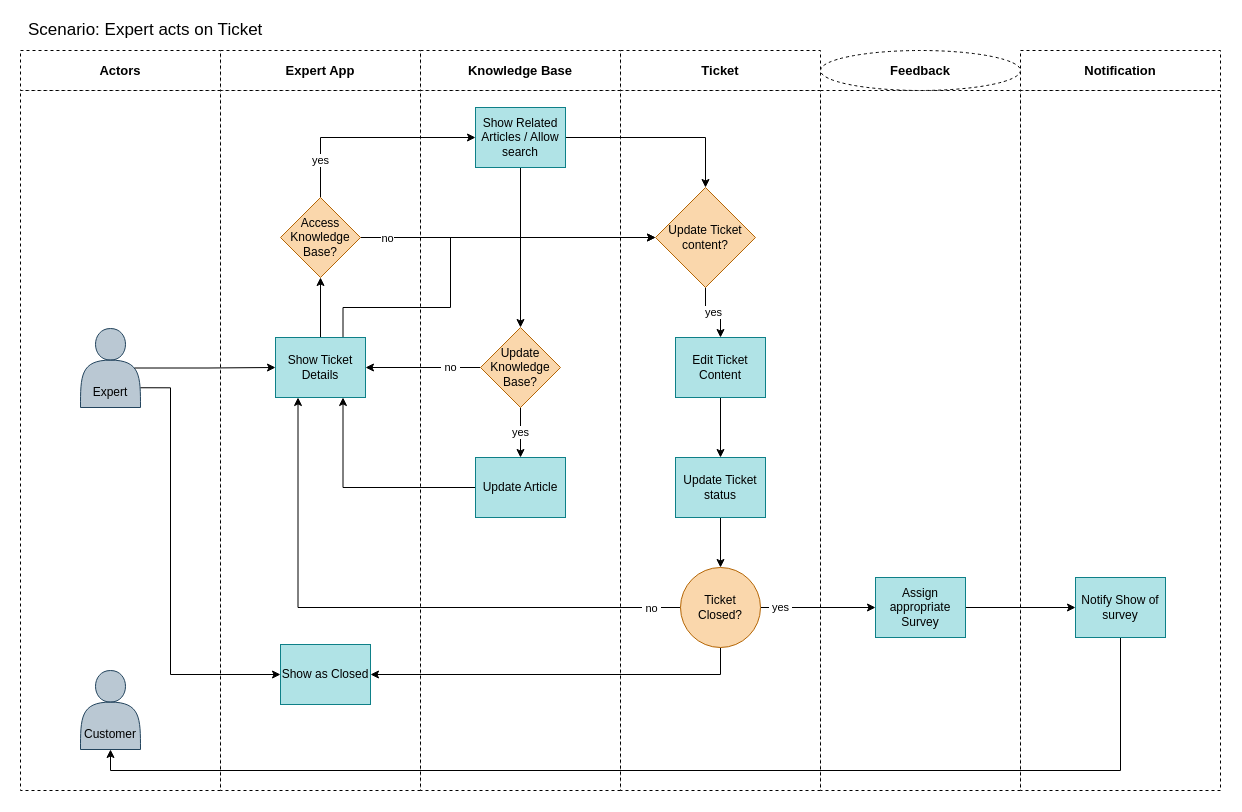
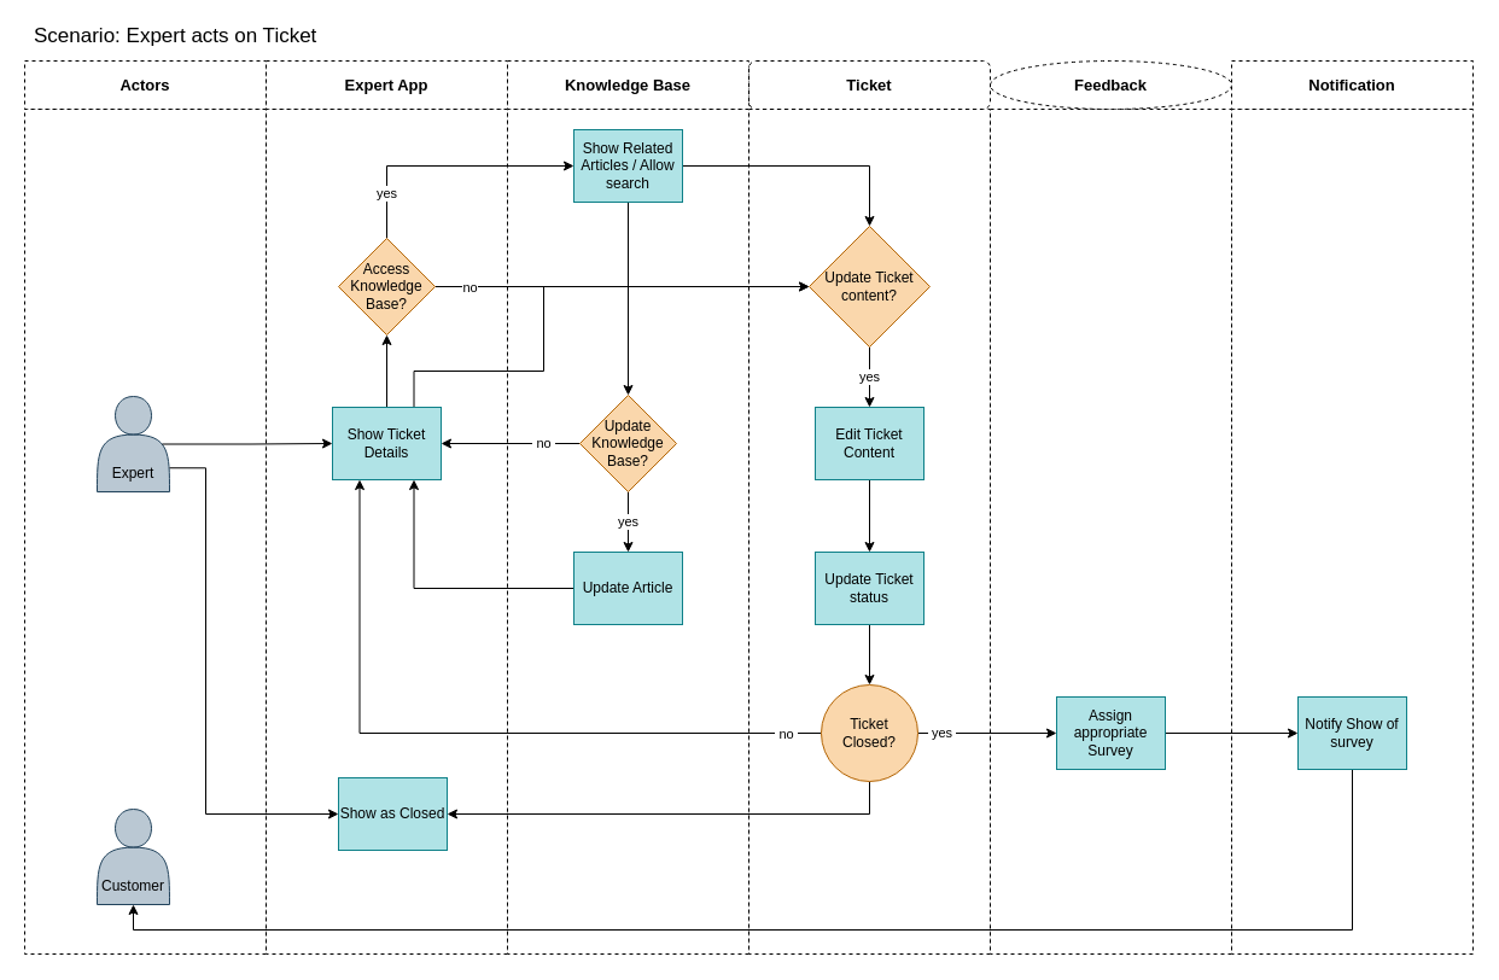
  <mxCell id="0" />
  <mxCell id="1" parent="0" />
  <mxCell id="2" value="" style="rounded=0;whiteSpace=wrap;html=1;strokeWidth=1;fontSize=12;fontColor=#000000;dashed=1;" parent="1" vertex="1"><mxGeometry x="1020" y="90" width="200" height="700" as="geometry" /></mxCell>
  <mxCell id="3" value="" style="rounded=0;whiteSpace=wrap;html=1;strokeWidth=1;fontSize=12;fontColor=#000000;dashed=1;" parent="1" vertex="1"><mxGeometry x="820" y="90" width="200" height="700" as="geometry" /></mxCell>
  <mxCell id="4" value="&lt;span style=&quot;font-size: 13px&quot;&gt;Feedback&lt;/span&gt;" style="ellipse;whiteSpace=wrap;html=1;dashed=1;fontSize=13;fontStyle=1;" parent="1" vertex="1"><mxGeometry x="820" y="50" width="200" height="40" as="geometry" /></mxCell>
  <mxCell id="5" value="" style="rounded=0;whiteSpace=wrap;html=1;strokeWidth=1;fontSize=12;fontColor=#000000;dashed=1;" parent="1" vertex="1"><mxGeometry x="220" y="90" width="200" height="700" as="geometry" /></mxCell>
  <mxCell id="6" value="" style="rounded=0;whiteSpace=wrap;html=1;strokeWidth=1;fontSize=12;fontColor=#000000;dashed=1;" parent="1" vertex="1"><mxGeometry x="420" y="90" width="200" height="700" as="geometry" /></mxCell>
  <mxCell id="7" value="" style="rounded=0;whiteSpace=wrap;html=1;strokeWidth=1;fontSize=12;fontColor=#000000;dashed=1;" parent="1" vertex="1"><mxGeometry x="620" y="90" width="200" height="700" as="geometry" /></mxCell>
  <mxCell id="8" value="" style="rounded=0;whiteSpace=wrap;html=1;strokeWidth=1;fontSize=12;fontColor=#000000;dashed=1;" parent="1" vertex="1"><mxGeometry y="90" width="200" height="700" as="geometry" x="20" /></mxCell>
  <mxCell id="9" value="Actors" style="rounded=0;whiteSpace=wrap;html=1;dashed=1;fontSize=13;fontStyle=1;" parent="1" vertex="1"><mxGeometry y="50" width="200" height="40" as="geometry" x="20" /></mxCell>
  <mxCell id="10" value="Scenario: Expert acts on Ticket" style="text;html=1;strokeColor=none;fillColor=none;align=left;verticalAlign=middle;whiteSpace=wrap;rounded=0;fontColor=#000000;fontSize=17;" parent="1" vertex="1"><mxGeometry x="26" y="20" width="330" height="20" as="geometry" /></mxCell>
  <mxCell id="11" value="&lt;span style=&quot;font-size: 13px&quot;&gt;Expert App&lt;/span&gt;" style="rounded=0;whiteSpace=wrap;html=1;dashed=1;fontSize=13;fontStyle=1;" parent="1" vertex="1"><mxGeometry x="220" y="50" width="200" height="40" as="geometry" /></mxCell>
  <mxCell id="12" value="Knowledge Base" style="rounded=0;whiteSpace=wrap;html=1;dashed=1;fontSize=13;fontStyle=1;" parent="1" vertex="1"><mxGeometry x="420" y="50" width="200" height="40" as="geometry" /></mxCell>
- <mxCell id="13" value="&lt;span style=&quot;font-size: 13px&quot;&gt;Ticket&lt;/span&gt;" style="rounded=0;whiteSpace=wrap;html=1;dashed=1;fontSize=13;fontStyle=1;" parent="1" vertex="1"><mxGeometry x="620" y="50" width="200" height="40" as="geometry" /></mxCell>
+ <mxCell id="13" value="&lt;span style=&quot;font-size: 13px&quot;&gt;Ticket&lt;/span&gt;" style="whiteSpace=wrap;html=1;dashed=1;fontSize=13;fontStyle=1;rounded=1;" parent="1" vertex="1"><mxGeometry x="620" y="50" width="200" height="40" as="geometry" /></mxCell>
  <mxCell id="14" value="" style="group" parent="1" vertex="1" connectable="0"><mxGeometry x="80" y="328" width="60" height="79" as="geometry" /></mxCell>
  <mxCell id="15" value="" style="shape=actor;whiteSpace=wrap;html=1;fillColor=#bac8d3;strokeColor=#23445d;" parent="14" vertex="1"><mxGeometry width="60" height="79" as="geometry" /></mxCell>
  <mxCell id="16" value="Expert" style="text;html=1;strokeColor=none;fillColor=none;align=center;verticalAlign=middle;whiteSpace=wrap;rounded=0;" parent="14" vertex="1"><mxGeometry x="10" y="54" width="40" height="20" as="geometry" /></mxCell>
  <mxCell id="17" value="&lt;span style=&quot;font-size: 13px&quot;&gt;Notification&lt;/span&gt;" style="rounded=0;whiteSpace=wrap;html=1;dashed=1;fontSize=13;fontStyle=1;" parent="1" vertex="1"><mxGeometry x="1020" y="50" width="200" height="40" as="geometry" /></mxCell>
  <mxCell id="18" value="" style="edgeStyle=orthogonalEdgeStyle;rounded=0;orthogonalLoop=1;jettySize=auto;html=1;exitX=0.5;exitY=0;exitDx=0;exitDy=0;entryX=0.5;entryY=1;entryDx=0;entryDy=0;" parent="1" source="20" target="24" edge="1"><mxGeometry relative="1" as="geometry" /></mxCell>
  <mxCell id="19" style="edgeStyle=orthogonalEdgeStyle;rounded=0;orthogonalLoop=1;jettySize=auto;html=1;exitX=0.75;exitY=0;exitDx=0;exitDy=0;entryX=0;entryY=0.5;entryDx=0;entryDy=0;" edge="1" parent="1" source="20" target="37"><mxGeometry relative="1" as="geometry"><Array as="points"><mxPoint x="343" y="307" /><mxPoint x="450" y="307" /><mxPoint x="450" y="237" /></Array></mxGeometry></mxCell>
  <mxCell id="20" value="Show Ticket Details" style="rounded=0;whiteSpace=wrap;html=1;fillColor=#b0e3e6;strokeColor=#0e8088;" parent="1" vertex="1"><mxGeometry x="275" y="337" width="90" height="60" as="geometry" /></mxCell>
  <mxCell id="21" value="&amp;nbsp;yes&amp;nbsp;" style="edgeStyle=orthogonalEdgeStyle;rounded=0;orthogonalLoop=1;jettySize=auto;html=1;entryX=0;entryY=0.5;entryDx=0;entryDy=0;exitX=0.5;exitY=0;exitDx=0;exitDy=0;" edge="1" parent="1" source="24" target="35"><mxGeometry x="-0.652" relative="1" as="geometry"><mxPoint as="offset" /></mxGeometry></mxCell>
  <mxCell id="22" style="edgeStyle=orthogonalEdgeStyle;rounded=0;orthogonalLoop=1;jettySize=auto;html=1;entryX=0;entryY=0.5;entryDx=0;entryDy=0;" edge="1" parent="1" source="24" target="37"><mxGeometry relative="1" as="geometry"><mxPoint x="675" y="237" as="targetPoint" /></mxGeometry></mxCell>
  <mxCell id="23" value="no" style="edgeLabel;html=1;align=center;verticalAlign=middle;resizable=0;points=[];" vertex="1" connectable="0" parent="22"><mxGeometry x="-0.822" y="-1" relative="1" as="geometry"><mxPoint y="-1" as="offset" /></mxGeometry></mxCell>
  <mxCell id="24" value="Access Knowledge Base?" style="rhombus;whiteSpace=wrap;html=1;fillColor=#fad7ac;strokeColor=#b46504;" parent="1" vertex="1"><mxGeometry x="280" y="197" width="80" height="80" as="geometry" /></mxCell>
  <mxCell id="25" style="edgeStyle=orthogonalEdgeStyle;rounded=0;jumpStyle=none;jumpSize=10;orthogonalLoop=1;jettySize=auto;html=1;exitX=0.5;exitY=1;exitDx=0;exitDy=0;entryX=0.5;entryY=1;entryDx=0;entryDy=0;" parent="1" source="26" target="31" edge="1"><mxGeometry relative="1" as="geometry"><Array as="points"><mxPoint x="1120" y="770" /><mxPoint x="110" y="770" /></Array></mxGeometry></mxCell>
  <mxCell id="26" value="Notify Show of survey" style="rounded=0;whiteSpace=wrap;html=1;fillColor=#b0e3e6;strokeColor=#0e8088;" parent="1" vertex="1"><mxGeometry x="1075" y="577" width="90" height="60" as="geometry" /></mxCell>
  <mxCell id="27" value="Show as Closed" style="rounded=0;whiteSpace=wrap;html=1;fillColor=#b0e3e6;strokeColor=#0e8088;" parent="1" vertex="1"><mxGeometry x="280" y="644" width="90" height="60" as="geometry" /></mxCell>
  <mxCell id="28" style="edgeStyle=orthogonalEdgeStyle;rounded=0;orthogonalLoop=1;jettySize=auto;html=1;entryX=0;entryY=0.5;entryDx=0;entryDy=0;exitX=0.9;exitY=0.5;exitDx=0;exitDy=0;exitPerimeter=0;" parent="1" source="15" target="20" edge="1"><mxGeometry relative="1" as="geometry" /></mxCell>
  <mxCell id="29" style="edgeStyle=orthogonalEdgeStyle;rounded=0;orthogonalLoop=1;jettySize=auto;html=1;entryX=0;entryY=0.5;entryDx=0;entryDy=0;exitX=1;exitY=0.75;exitDx=0;exitDy=0;" parent="1" target="27" edge="1" source="15"><mxGeometry relative="1" as="geometry"><mxPoint x="110" y="407" as="sourcePoint" /><Array as="points"><mxPoint x="170" y="387" /><mxPoint x="170" y="674" /></Array></mxGeometry></mxCell>
  <mxCell id="30" value="" style="group" parent="1" vertex="1" connectable="0"><mxGeometry x="80" y="670" width="60" height="79" as="geometry" /></mxCell>
  <mxCell id="31" value="" style="shape=actor;whiteSpace=wrap;html=1;fillColor=#bac8d3;strokeColor=#23445d;" parent="30" vertex="1"><mxGeometry width="60" height="79" as="geometry" /></mxCell>
  <mxCell id="32" value="Customer" style="text;html=1;strokeColor=none;fillColor=none;align=center;verticalAlign=middle;whiteSpace=wrap;rounded=0;" parent="30" vertex="1"><mxGeometry x="10" y="54" width="40" height="20" as="geometry" /></mxCell>
  <mxCell id="33" style="edgeStyle=orthogonalEdgeStyle;rounded=0;orthogonalLoop=1;jettySize=auto;html=1;entryX=0.5;entryY=0;entryDx=0;entryDy=0;" edge="1" parent="1" source="35" target="37"><mxGeometry relative="1" as="geometry" /></mxCell>
  <mxCell id="34" style="edgeStyle=orthogonalEdgeStyle;rounded=0;orthogonalLoop=1;jettySize=auto;html=1;exitX=0.5;exitY=1;exitDx=0;exitDy=0;entryX=0.5;entryY=0;entryDx=0;entryDy=0;" edge="1" parent="1" source="35" target="51"><mxGeometry relative="1" as="geometry" /></mxCell>
  <mxCell id="35" value="Show Related Articles / Allow search" style="rounded=0;whiteSpace=wrap;html=1;fillColor=#b0e3e6;strokeColor=#0e8088;" vertex="1" parent="1"><mxGeometry x="475" y="107" width="90" height="60" as="geometry" /></mxCell>
  <mxCell id="36" value="yes" style="edgeStyle=orthogonalEdgeStyle;rounded=0;orthogonalLoop=1;jettySize=auto;html=1;exitX=0.5;exitY=1;exitDx=0;exitDy=0;entryX=0.5;entryY=0;entryDx=0;entryDy=0;" edge="1" parent="1" source="37" target="39"><mxGeometry relative="1" as="geometry" /></mxCell>
- <mxCell id="37" value="Update Ticket content?" style="rhombus;whiteSpace=wrap;html=1;fillColor=#fad7ac;strokeColor=#b46504;" vertex="1" parent="1"><mxGeometry x="655" y="187" width="100" height="100" as="geometry" /></mxCell>
+ <mxCell id="37" value="Update Ticket content?" style="rhombus;whiteSpace=wrap;html=1;fillColor=#fad7ac;strokeColor=#b46504;" vertex="1" parent="1"><mxGeometry x="670" y="187" width="100" height="100" as="geometry" /></mxCell>
  <mxCell id="38" style="edgeStyle=orthogonalEdgeStyle;rounded=0;orthogonalLoop=1;jettySize=auto;html=1;entryX=0.5;entryY=0;entryDx=0;entryDy=0;" edge="1" parent="1" source="39" target="41"><mxGeometry relative="1" as="geometry" /></mxCell>
  <mxCell id="39" value="Edit Ticket Content" style="rounded=0;whiteSpace=wrap;html=1;fillColor=#b0e3e6;strokeColor=#0e8088;" vertex="1" parent="1"><mxGeometry x="675" y="337" width="90" height="60" as="geometry" /></mxCell>
  <mxCell id="40" style="edgeStyle=orthogonalEdgeStyle;rounded=0;orthogonalLoop=1;jettySize=auto;html=1;exitX=0.5;exitY=1;exitDx=0;exitDy=0;entryX=0.5;entryY=0;entryDx=0;entryDy=0;" edge="1" parent="1" source="41" target="46"><mxGeometry relative="1" as="geometry" /></mxCell>
  <mxCell id="41" value="Update Ticket status" style="rounded=0;whiteSpace=wrap;html=1;fillColor=#b0e3e6;strokeColor=#0e8088;" vertex="1" parent="1"><mxGeometry x="675" y="457" width="90" height="60" as="geometry" /></mxCell>
  <mxCell id="42" value="&amp;nbsp;yes&amp;nbsp;" style="edgeStyle=orthogonalEdgeStyle;rounded=0;orthogonalLoop=1;jettySize=auto;html=1;exitX=1;exitY=0.5;exitDx=0;exitDy=0;entryX=0;entryY=0.5;entryDx=0;entryDy=0;" edge="1" parent="1" source="46" target="48"><mxGeometry x="-0.652" relative="1" as="geometry"><mxPoint as="offset" /></mxGeometry></mxCell>
  <mxCell id="43" style="edgeStyle=orthogonalEdgeStyle;rounded=0;orthogonalLoop=1;jettySize=auto;html=1;exitX=0;exitY=0.5;exitDx=0;exitDy=0;entryX=0.25;entryY=1;entryDx=0;entryDy=0;" edge="1" parent="1" source="46" target="20"><mxGeometry relative="1" as="geometry"><mxPoint x="320" y="517" as="targetPoint" /><Array as="points"><mxPoint x="298" y="607" /></Array></mxGeometry></mxCell>
  <mxCell id="44" value="&amp;nbsp;no&amp;nbsp;" style="edgeLabel;html=1;align=center;verticalAlign=middle;resizable=0;points=[];" vertex="1" connectable="0" parent="43"><mxGeometry x="-0.847" y="1" relative="1" as="geometry"><mxPoint x="15.52" y="-1" as="offset" /></mxGeometry></mxCell>
  <mxCell id="45" style="edgeStyle=orthogonalEdgeStyle;rounded=0;orthogonalLoop=1;jettySize=auto;html=1;exitX=0.5;exitY=1;exitDx=0;exitDy=0;entryX=1;entryY=0.5;entryDx=0;entryDy=0;" edge="1" parent="1" source="46" target="27"><mxGeometry relative="1" as="geometry"><Array as="points"><mxPoint x="720" y="674" /></Array></mxGeometry></mxCell>
  <mxCell id="46" value="Ticket Closed?" style="ellipse;whiteSpace=wrap;html=1;fillColor=#fad7ac;strokeColor=#b46504;" vertex="1" parent="1"><mxGeometry x="680" y="567" width="80" height="80" as="geometry" /></mxCell>
  <mxCell id="47" style="edgeStyle=orthogonalEdgeStyle;rounded=0;orthogonalLoop=1;jettySize=auto;html=1;entryX=0;entryY=0.5;entryDx=0;entryDy=0;" edge="1" parent="1" source="48" target="26"><mxGeometry relative="1" as="geometry" /></mxCell>
  <mxCell id="48" value="Assign appropriate Survey" style="rounded=0;whiteSpace=wrap;html=1;fillColor=#b0e3e6;strokeColor=#0e8088;" vertex="1" parent="1"><mxGeometry x="875" y="577" width="90" height="60" as="geometry" /></mxCell>
  <mxCell id="49" value="&amp;nbsp;no&amp;nbsp;" style="edgeStyle=orthogonalEdgeStyle;rounded=0;orthogonalLoop=1;jettySize=auto;html=1;exitX=0;exitY=0.5;exitDx=0;exitDy=0;entryX=1;entryY=0.5;entryDx=0;entryDy=0;" edge="1" parent="1" source="51" target="20"><mxGeometry x="-0.478" relative="1" as="geometry"><mxPoint as="offset" /></mxGeometry></mxCell>
  <mxCell id="50" value="yes" style="edgeStyle=orthogonalEdgeStyle;rounded=0;orthogonalLoop=1;jettySize=auto;html=1;entryX=0.5;entryY=0;entryDx=0;entryDy=0;" edge="1" parent="1" source="51" target="53"><mxGeometry relative="1" as="geometry" /></mxCell>
  <mxCell id="51" value="Update Knowledge Base?" style="rhombus;whiteSpace=wrap;html=1;fillColor=#fad7ac;strokeColor=#b46504;" vertex="1" parent="1"><mxGeometry x="480" y="327" width="80" height="80" as="geometry" /></mxCell>
  <mxCell id="52" style="edgeStyle=orthogonalEdgeStyle;rounded=0;orthogonalLoop=1;jettySize=auto;html=1;exitX=0;exitY=0.5;exitDx=0;exitDy=0;entryX=0.75;entryY=1;entryDx=0;entryDy=0;" edge="1" parent="1" source="53" target="20"><mxGeometry relative="1" as="geometry" /></mxCell>
  <mxCell id="53" value="Update Article" style="rounded=0;whiteSpace=wrap;html=1;fillColor=#b0e3e6;strokeColor=#0e8088;" vertex="1" parent="1"><mxGeometry x="475" y="457" width="90" height="60" as="geometry" /></mxCell>
